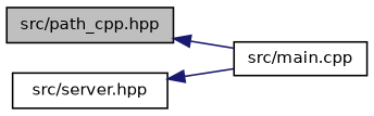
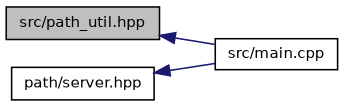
  digraph {
    rankdir=LR
    node [color=black fillcolor=white fontname=Helvetica fontsize=10 shape=record style=filled]
    edge [color=midnightblue dir=back fontname=Helvetica fontsize=10 labelfontname=Helvetica labelfontsize=10 style=solid]
-   n1 [fillcolor=grey75 fontcolor=black height=0.2 label="src/path_cpp.hpp" width=0.4]
+   n1 [fillcolor=grey75 fontcolor=black height=0.2 label="src/path_util.hpp" width=0.4]
    n2 [height=0.2 label="src/main.cpp" width=0.4]
-   n3 [height=0.2 label="src/server.hpp" width=0.4]
+   n3 [height=0.2 label="path/server.hpp" width=0.4]
    n1 -> n2
    n3 -> n2
  }
